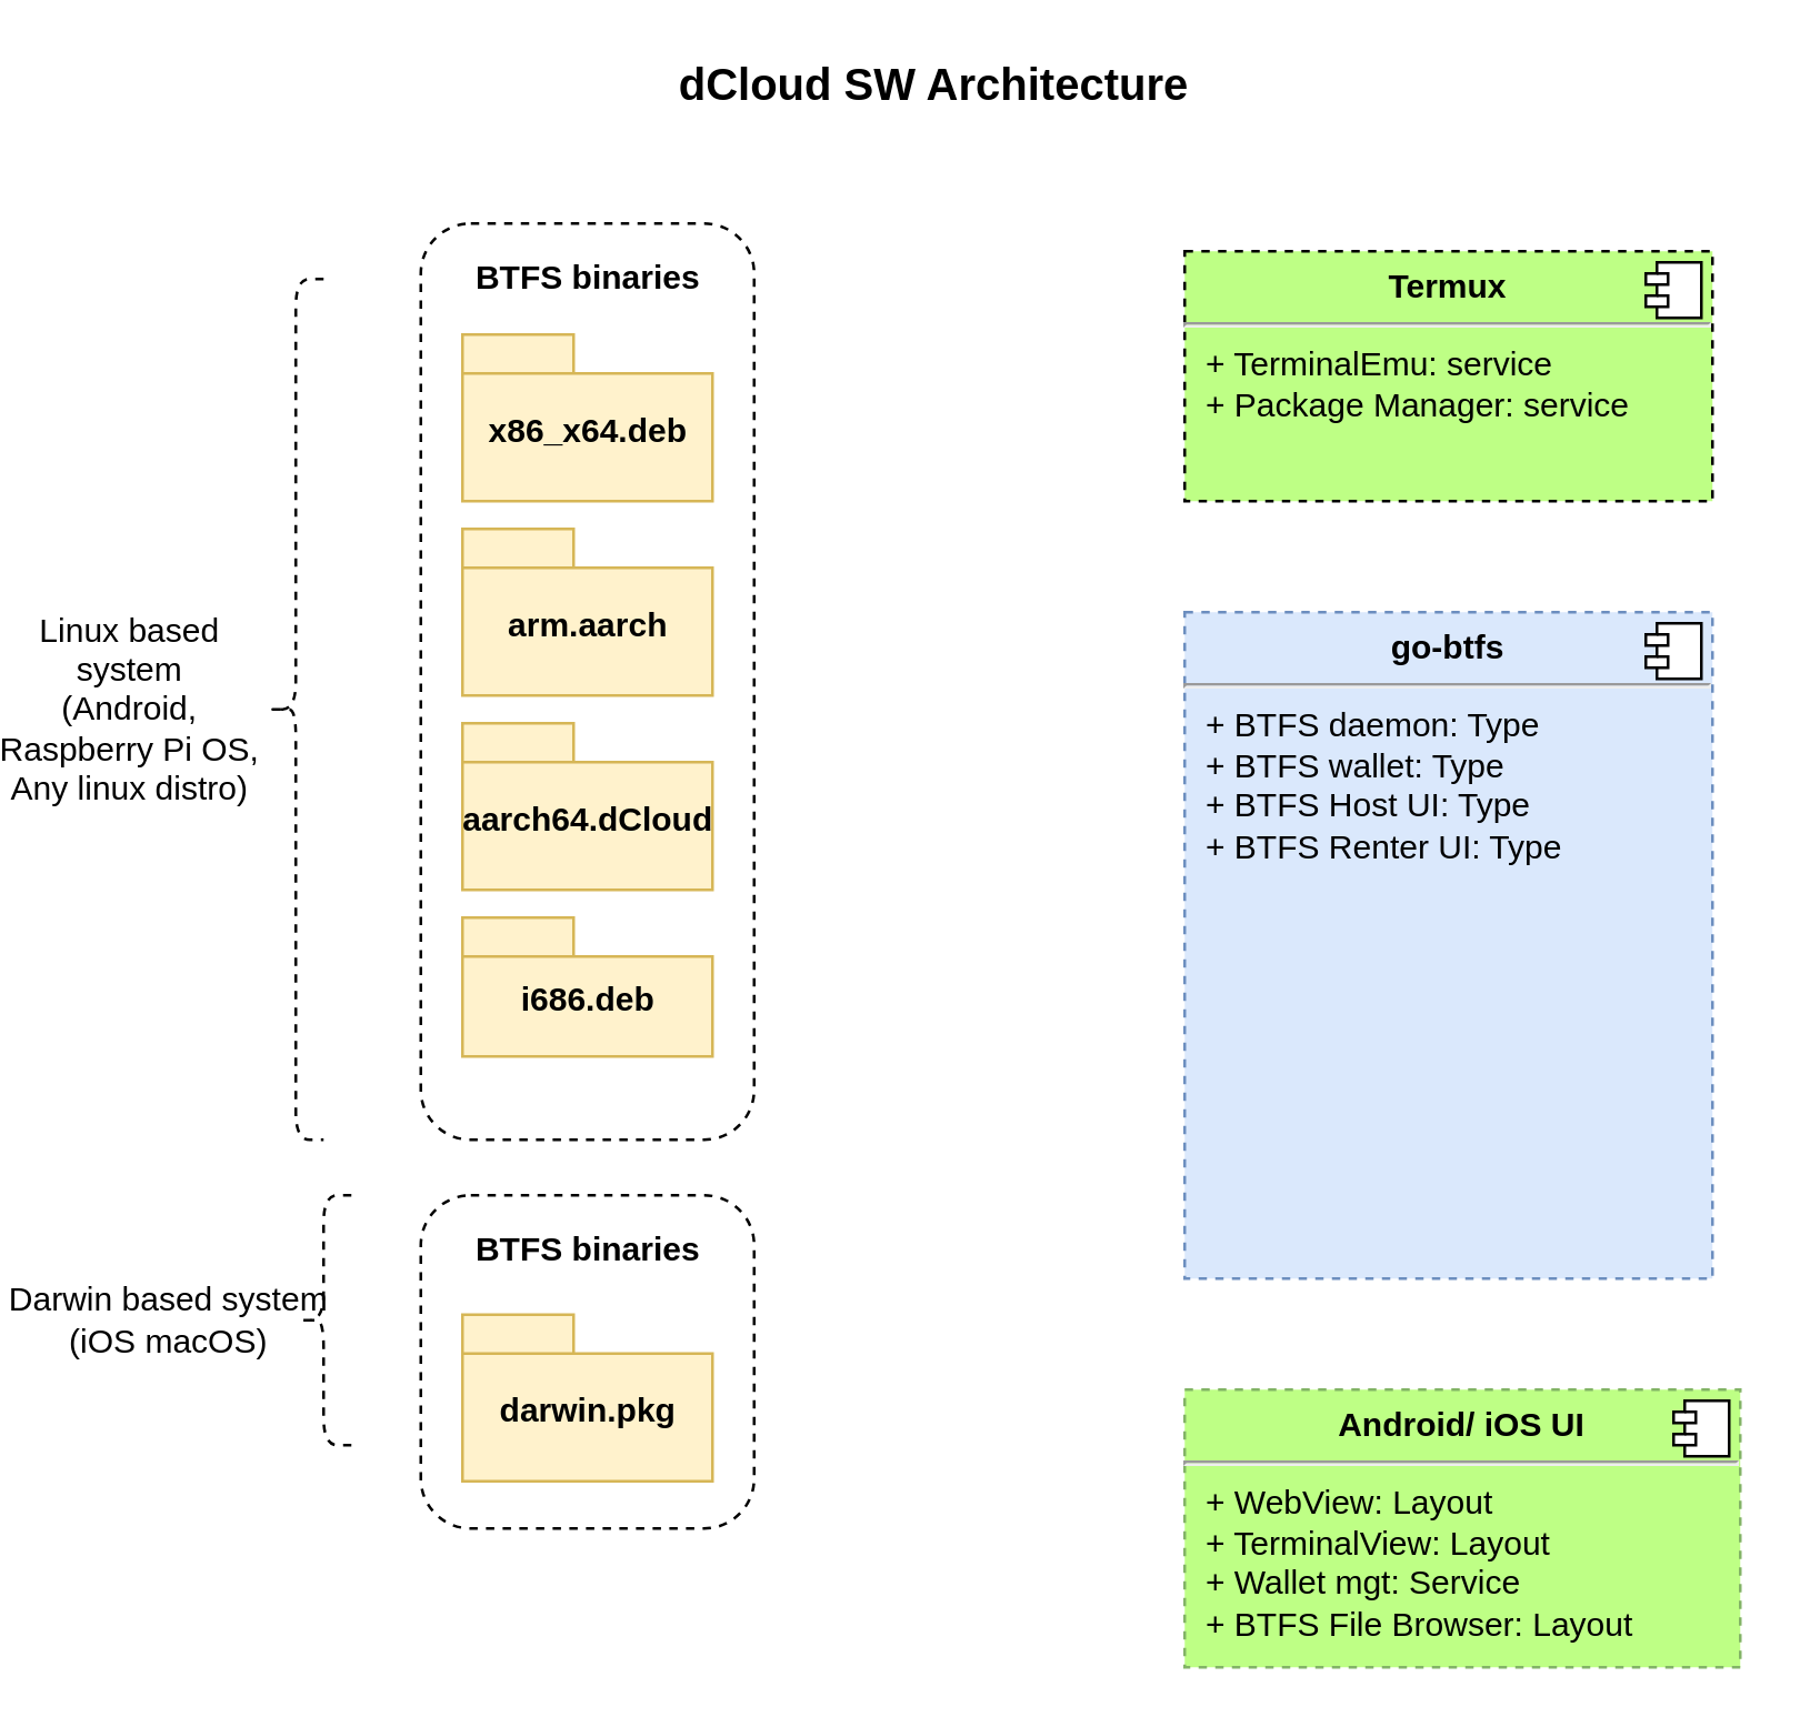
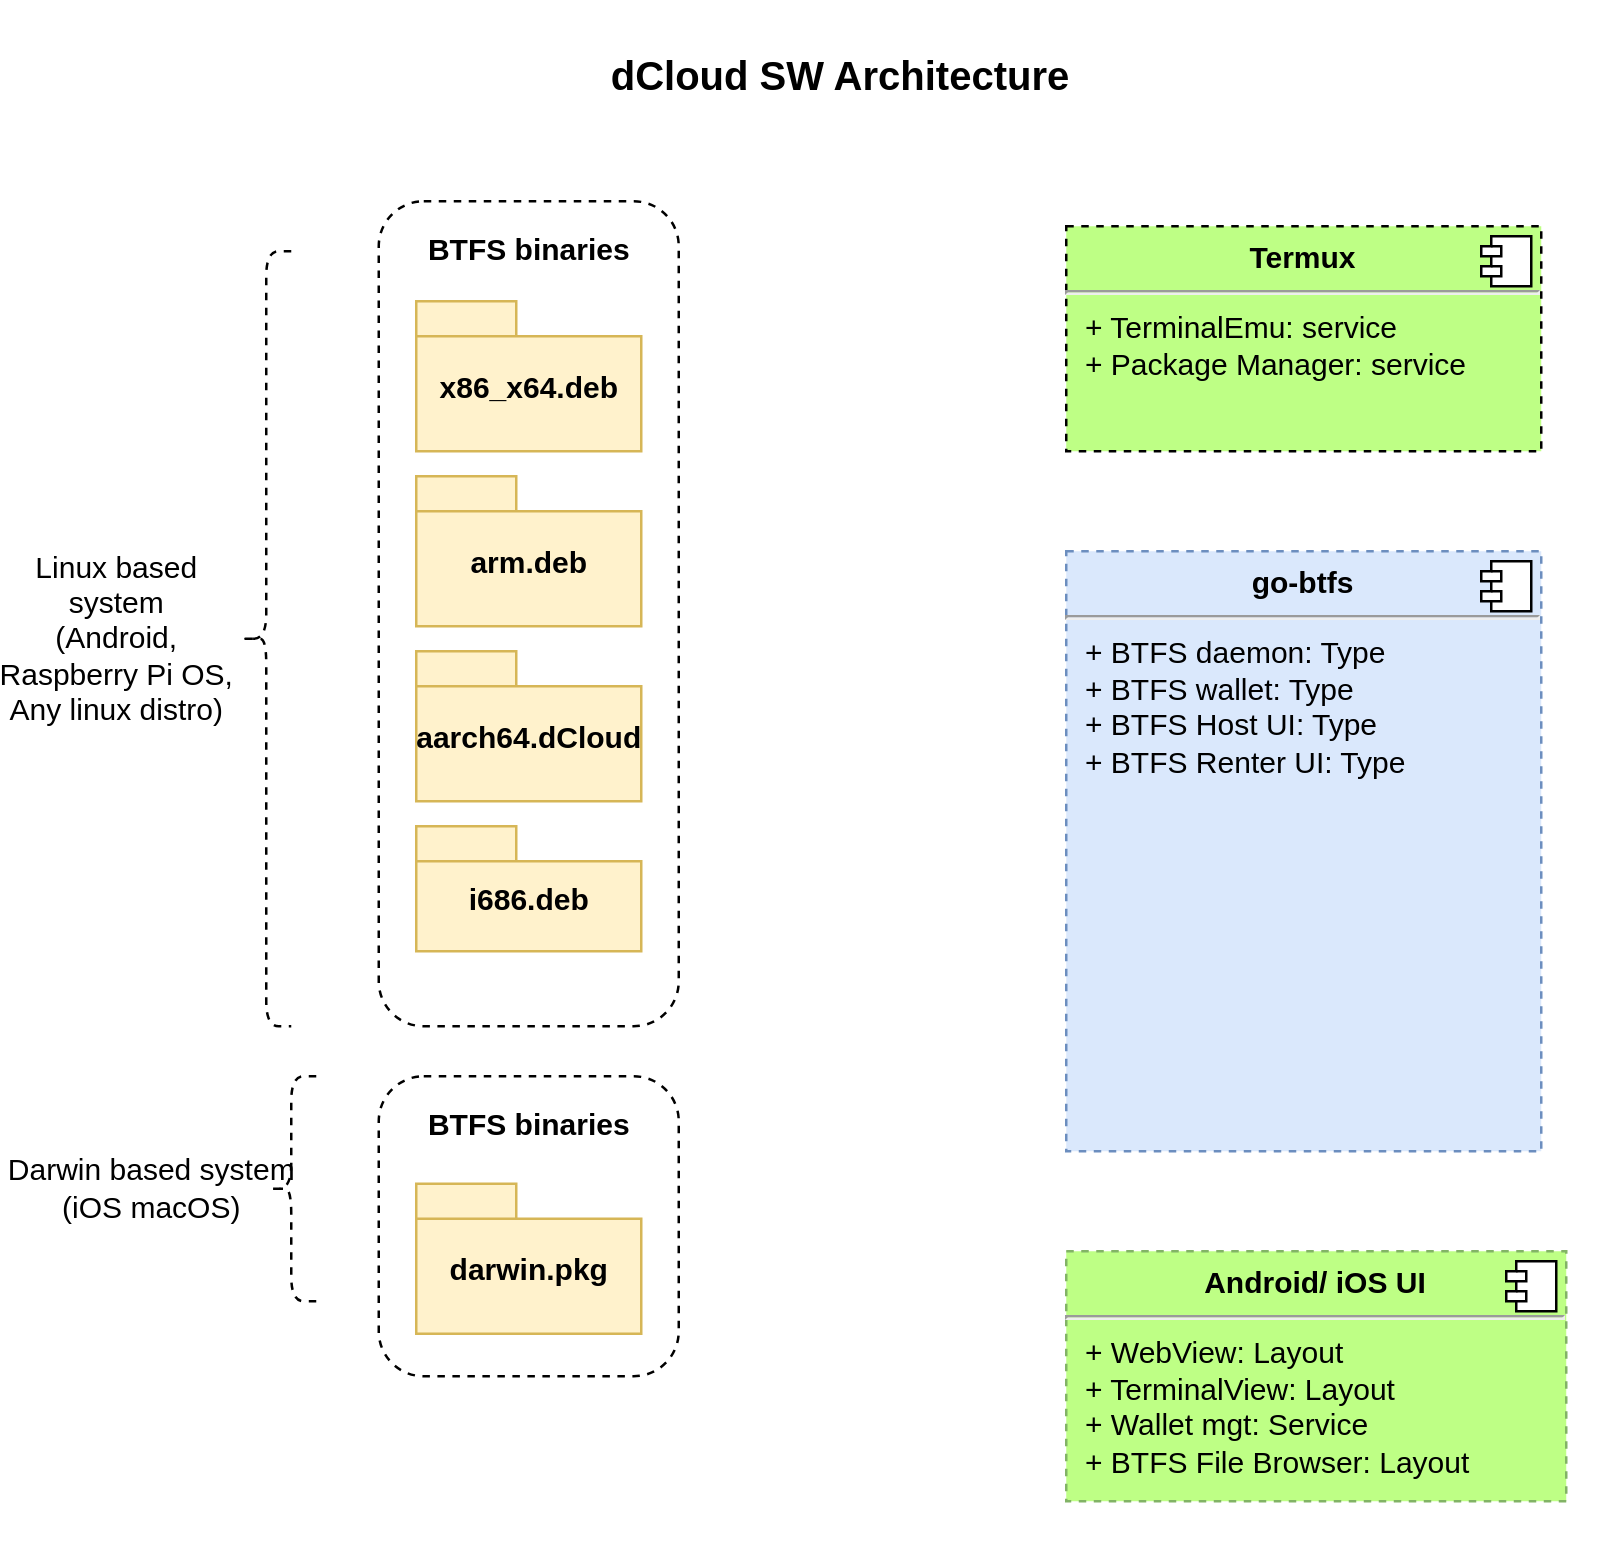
  <mxCell id="0" />
  <mxCell id="1" parent="0" />
  <mxCell id="2" value="" style="rounded=1;whiteSpace=wrap;html=1;dashed=1;" parent="1" vertex="1"><mxGeometry x="75" y="430" width="120" height="120" as="geometry" /></mxCell>
  <mxCell id="3" value="" style="rounded=1;whiteSpace=wrap;html=1;dashed=1;" parent="1" vertex="1"><mxGeometry x="75" width="120" height="330" as="geometry" y="80" /></mxCell>
- <mxCell id="4" value="arm.aarch" style="shape=folder;fontStyle=1;spacingTop=10;tabWidth=40;tabHeight=14;tabPosition=left;html=1;fillColor=#fff2cc;strokeColor=#d6b656;" parent="1" vertex="1"><mxGeometry x="90" y="190" width="90" height="60" as="geometry" /></mxCell>
+ <mxCell id="4" value="arm.deb" style="shape=folder;fontStyle=1;spacingTop=10;tabWidth=40;tabHeight=14;tabPosition=left;html=1;fillColor=#fff2cc;strokeColor=#d6b656;" parent="1" vertex="1"><mxGeometry x="90" y="190" width="90" height="60" as="geometry" /></mxCell>
  <mxCell id="5" value="i686.deb" style="shape=folder;fontStyle=1;spacingTop=10;tabWidth=40;tabHeight=14;tabPosition=left;html=1;fillColor=#fff2cc;strokeColor=#d6b656;" parent="1" vertex="1"><mxGeometry x="90" y="330" width="90" height="50" as="geometry" /></mxCell>
  <mxCell id="6" value="aarch64.dCloud" style="shape=folder;fontStyle=1;spacingTop=10;tabWidth=40;tabHeight=14;tabPosition=left;html=1;fillColor=#fff2cc;strokeColor=#d6b656;" parent="1" vertex="1"><mxGeometry x="90" y="260" width="90" height="60" as="geometry" /></mxCell>
  <mxCell id="7" value="x86_x64.deb" style="shape=folder;fontStyle=1;spacingTop=10;tabWidth=40;tabHeight=14;tabPosition=left;html=1;fillColor=#fff2cc;strokeColor=#d6b656;" parent="1" vertex="1"><mxGeometry x="90" y="120" width="90" height="60" as="geometry" /></mxCell>
  <mxCell id="8" value="darwin.pkg" style="shape=folder;fontStyle=1;spacingTop=10;tabWidth=40;tabHeight=14;tabPosition=left;html=1;fillColor=#fff2cc;strokeColor=#d6b656;" parent="1" vertex="1"><mxGeometry x="90" y="473" width="90" height="60" as="geometry" /></mxCell>
  <mxCell id="9" value="Linux based &lt;br&gt;system &lt;br&gt;(Android, &lt;br&gt;Raspberry Pi OS, &lt;br&gt;Any linux distro)" style="shape=curlyBracket;whiteSpace=wrap;html=1;rounded=1;dashed=1;verticalAlign=middle;horizontal=1;spacingLeft=-119;" parent="1" vertex="1"><mxGeometry x="20" y="100" width="20" height="310" as="geometry" /></mxCell>
  <mxCell id="10" value="Darwin based system &lt;br&gt;(iOS macOS)" style="shape=curlyBracket;whiteSpace=wrap;html=1;rounded=1;dashed=1;spacingLeft=-111;" parent="1" vertex="1"><mxGeometry x="30" y="430" width="20" height="90" as="geometry" /></mxCell>
  <mxCell id="11" value="&lt;p style=&quot;margin: 0px ; margin-top: 6px ; text-align: center&quot;&gt;&lt;b&gt;go-btfs&lt;/b&gt;&lt;br&gt;&lt;/p&gt;&lt;hr&gt;&lt;p style=&quot;margin: 0px ; margin-left: 8px&quot;&gt;+ BTFS daemon: Type&lt;br&gt;+ BTFS wallet: Type&lt;/p&gt;&lt;p style=&quot;margin: 0px ; margin-left: 8px&quot;&gt;+ BTFS Host UI: Type&lt;/p&gt;&lt;p style=&quot;margin: 0px ; margin-left: 8px&quot;&gt;+ BTFS Renter UI: Type&lt;/p&gt;&lt;p style=&quot;margin: 0px ; margin-left: 8px&quot;&gt;&lt;br&gt;&lt;/p&gt;" style="align=left;overflow=fill;html=1;dropTarget=0;dashed=1;fillColor=#dae8fc;strokeColor=#6c8ebf;" parent="1" vertex="1"><mxGeometry x="350" y="220" width="190" height="240" as="geometry" /></mxCell>
  <mxCell id="12" value="" style="shape=component;jettyWidth=8;jettyHeight=4;" parent="11" vertex="1"><mxGeometry x="1" width="20" height="20" relative="1" as="geometry"><mxPoint x="-24" y="4" as="offset" /></mxGeometry></mxCell>
  <mxCell id="13" value="&lt;font style=&quot;font-size: 12px&quot;&gt;BTFS binaries&lt;/font&gt;" style="text;strokeColor=none;fillColor=none;html=1;fontSize=12;fontStyle=1;verticalAlign=middle;align=center;dashed=1;" parent="1" vertex="1"><mxGeometry x="85" width="100" height="40" as="geometry" y="80" /></mxCell>
  <mxCell id="14" value="&lt;font style=&quot;font-size: 12px&quot;&gt;BTFS binaries&lt;/font&gt;" style="text;strokeColor=none;fillColor=none;html=1;fontSize=12;fontStyle=1;verticalAlign=middle;align=center;dashed=1;" parent="1" vertex="1"><mxGeometry x="85" y="430" width="100" height="40" as="geometry" /></mxCell>
  <mxCell id="15" value="&lt;p style=&quot;margin: 0px ; margin-top: 6px ; text-align: center&quot;&gt;&lt;b&gt;Android/ iOS UI &lt;br&gt;&lt;/b&gt;&lt;/p&gt;&lt;hr&gt;&lt;p style=&quot;margin: 0px ; margin-left: 8px&quot;&gt;+ WebView: Layout&lt;br&gt;+ TerminalView: Layout&lt;/p&gt;&lt;p style=&quot;margin: 0px ; margin-left: 8px&quot;&gt;+ Wallet mgt: Service&lt;/p&gt;&lt;p style=&quot;margin: 0px ; margin-left: 8px&quot;&gt;+ BTFS File Browser: Layout&lt;br&gt;&lt;/p&gt;" style="align=left;overflow=fill;html=1;dropTarget=0;dashed=1;fontSize=12;strokeColor=#82b366;fillColor=#BEFF85;" parent="1" vertex="1"><mxGeometry x="350" y="500" width="200" height="100" as="geometry" /></mxCell>
  <mxCell id="16" value="" style="shape=component;jettyWidth=8;jettyHeight=4;" parent="15" vertex="1"><mxGeometry x="1" width="20" height="20" relative="1" as="geometry"><mxPoint x="-24" y="4" as="offset" /></mxGeometry></mxCell>
  <mxCell id="17" value="&lt;p style=&quot;margin: 0px ; margin-top: 6px ; text-align: center&quot;&gt;&lt;b&gt;Termux&lt;/b&gt;&lt;/p&gt;&lt;hr&gt;&lt;p style=&quot;margin: 0px ; margin-left: 8px&quot;&gt;+ TerminalEmu: service&lt;br&gt;+ Package Manager: service&lt;/p&gt;" style="align=left;overflow=fill;html=1;dropTarget=0;dashed=1;fillColor=#BEFF85;fontSize=12;" parent="1" vertex="1"><mxGeometry x="350" y="90" width="190" height="90" as="geometry" /></mxCell>
  <mxCell id="18" value="" style="shape=component;jettyWidth=8;jettyHeight=4;" parent="17" vertex="1"><mxGeometry x="1" width="20" height="20" relative="1" as="geometry"><mxPoint x="-24" y="4" as="offset" /></mxGeometry></mxCell>
  <mxCell id="19" value="dCloud SW Architecture" style="text;html=1;strokeColor=none;fillColor=none;align=center;verticalAlign=middle;whiteSpace=wrap;rounded=0;fontStyle=1;fontSize=16;" parent="1" vertex="1"><mxGeometry x="100" y="20" width="320" height="20" as="geometry" /></mxCell>
